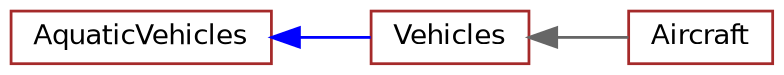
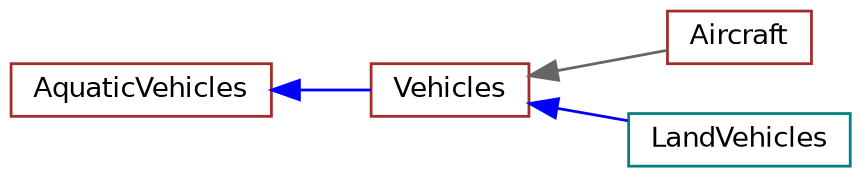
  digraph {
    rankdir=LR
    node [color=brown fillcolor=white fontname=Helvetica fontsize=10 shape=box style=filled]
    edge [color=blue dir=back fontname=Helvetica fontsize=10 labelfontname=Helvetica labelfontsize=10 style=solid]
    n1 [height=0.2 label=Vehicles width=0.4]
    n2 [height=0.2 label=Aircraft width=0.4]
+   n3 [color=teal height=0.2 label=LandVehicles width=0.4]
    n4 [height=0.2 label=AquaticVehicles width=0.4]
    n1 -> n2 [color=gray40]
+   n1 -> n3
    n4 -> n1
  }
